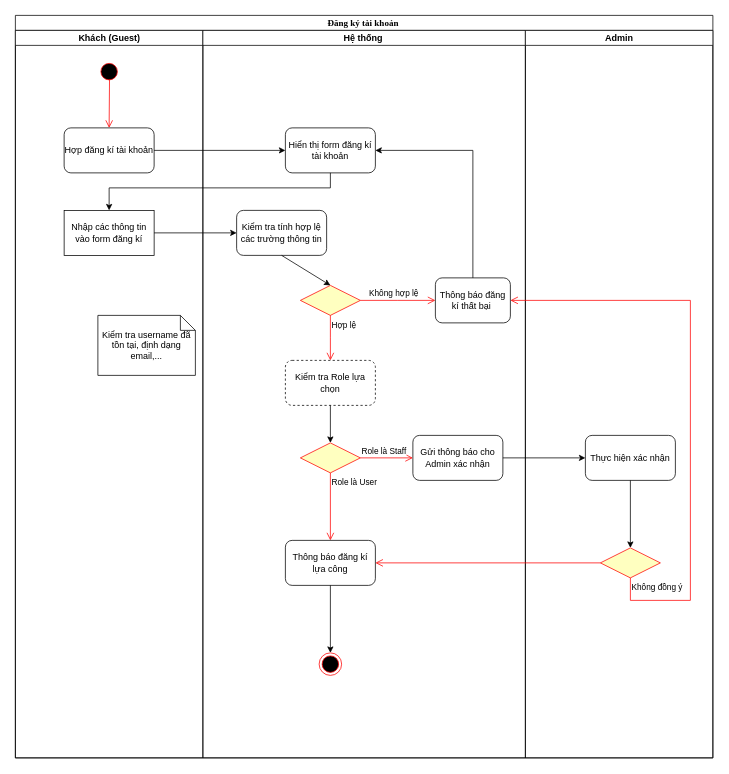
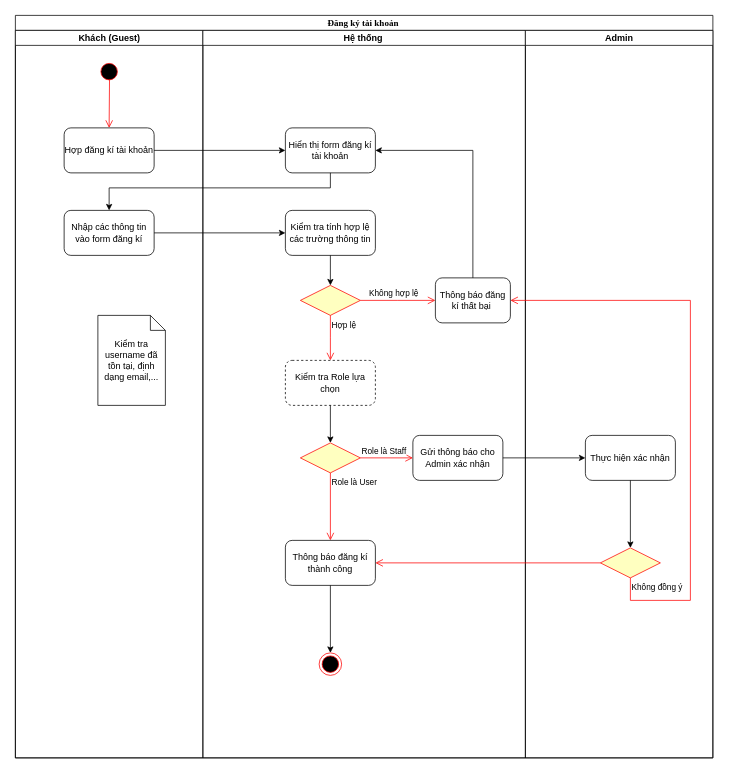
  <mxCell id="0" />
  <mxCell id="1" parent="0" />
  <mxCell id="2" value="Đăng ký tài khoản&amp;nbsp;" style="swimlane;html=1;childLayout=stackLayout;startSize=20;rounded=0;shadow=0;comic=0;labelBackgroundColor=none;strokeWidth=1;fontFamily=Verdana;fontSize=12;align=center;" parent="1" vertex="1"><mxGeometry x="20" y="20" width="930" height="990" as="geometry" /></mxCell>
  <mxCell id="3" value="Khách (Guest)" style="swimlane;html=1;startSize=20;" parent="2" vertex="1"><mxGeometry y="20" width="250" height="970" as="geometry" /></mxCell>
  <mxCell id="4" value="" style="ellipse;html=1;shape=startState;fillColor=#000000;strokeColor=#ff0000;" vertex="1" parent="3"><mxGeometry x="110" y="40" width="30" height="30" as="geometry" /></mxCell>
  <mxCell id="5" value="" style="edgeStyle=orthogonalEdgeStyle;html=1;verticalAlign=bottom;endArrow=open;endSize=8;strokeColor=#ff0000;rounded=0;exitX=0.518;exitY=0.846;exitDx=0;exitDy=0;exitPerimeter=0;" edge="1" source="4" parent="3"><mxGeometry relative="1" as="geometry"><mxPoint x="125" y="130" as="targetPoint" /><mxPoint x="125" y="60" as="sourcePoint" /></mxGeometry></mxCell>
  <mxCell id="6" value="Hợp đăng kí tài khoản" style="rounded=1;whiteSpace=wrap;html=1;" vertex="1" parent="3"><mxGeometry x="65" y="130" width="120" height="60" as="geometry" /></mxCell>
- <mxCell id="7" value="Nhập các thông tin vào form đăng kí" style="whiteSpace=wrap;html=1;rounded=0;" vertex="1" parent="3"><mxGeometry x="65" y="240" width="120" height="60" as="geometry" /></mxCell>
- <mxCell id="8" value="Kiểm tra username đã tồn tại, định dạng email,..." style="shape=note;size=20;whiteSpace=wrap;html=1;" vertex="1" parent="3"><mxGeometry x="110" y="380" width="130" height="80" as="geometry" /></mxCell>
+ <mxCell id="7" value="Nhập các thông tin vào form đăng kí" style="rounded=1;whiteSpace=wrap;html=1;" vertex="1" parent="3"><mxGeometry x="65" y="240" width="120" height="60" as="geometry" /></mxCell>
+ <mxCell id="8" value="Kiểm tra username đã tồn tại, định dạng email,..." style="shape=note;size=20;whiteSpace=wrap;html=1;" vertex="1" parent="3"><mxGeometry x="110" y="380" width="90" height="120" as="geometry" /></mxCell>
  <mxCell id="9" value="Hệ thống&amp;nbsp;" style="swimlane;html=1;startSize=20;" parent="2" vertex="1"><mxGeometry x="250" y="20" width="430" height="970" as="geometry" /></mxCell>
  <mxCell id="10" value="Hiển thị form đăng kí tài khoản" style="rounded=1;whiteSpace=wrap;html=1;" vertex="1" parent="9"><mxGeometry x="110" y="130" width="120" height="60" as="geometry" /></mxCell>
- <mxCell id="11" value="Kiểm tra tính hợp lệ các trường thông tin" style="rounded=1;whiteSpace=wrap;html=1;" vertex="1" parent="9"><mxGeometry x="45" y="240" width="120" height="60" as="geometry" /></mxCell>
+ <mxCell id="11" value="Kiểm tra tính hợp lệ các trường thông tin" style="rounded=1;whiteSpace=wrap;html=1;" vertex="1" parent="9"><mxGeometry x="110" y="240" width="120" height="60" as="geometry" /></mxCell>
  <mxCell id="12" value="" style="rhombus;whiteSpace=wrap;html=1;fontColor=#000000;fillColor=#ffffc0;strokeColor=#ff0000;" vertex="1" parent="9"><mxGeometry x="130" y="340" width="80" height="40" as="geometry" /></mxCell>
  <mxCell id="13" value="Không hợp lệ" style="edgeStyle=orthogonalEdgeStyle;html=1;align=left;verticalAlign=bottom;endArrow=open;endSize=8;strokeColor=#ff0000;rounded=0;" edge="1" source="12" parent="9"><mxGeometry x="-0.801" relative="1" as="geometry"><mxPoint x="310" y="360" as="targetPoint" /><mxPoint as="offset" /></mxGeometry></mxCell>
  <mxCell id="14" value="Hợp lệ" style="edgeStyle=orthogonalEdgeStyle;html=1;align=left;verticalAlign=top;endArrow=open;endSize=8;strokeColor=#ff0000;rounded=0;" edge="1" source="12" parent="9"><mxGeometry x="-1" relative="1" as="geometry"><mxPoint x="170" y="440" as="targetPoint" /></mxGeometry></mxCell>
  <mxCell id="15" value="Thông báo đăng kí thất bại&amp;nbsp;" style="rounded=1;whiteSpace=wrap;html=1;" vertex="1" parent="9"><mxGeometry x="310" y="330" width="100" height="60" as="geometry" /></mxCell>
  <mxCell id="16" value="" style="endArrow=classic;html=1;rounded=0;exitX=0.5;exitY=0;exitDx=0;exitDy=0;entryX=1;entryY=0.5;entryDx=0;entryDy=0;" edge="1" parent="9" source="15" target="10"><mxGeometry width="50" height="50" relative="1" as="geometry"><mxPoint x="280" y="280" as="sourcePoint" /><mxPoint x="330" y="230" as="targetPoint" /><Array as="points"><mxPoint x="360" y="160" /></Array></mxGeometry></mxCell>
  <mxCell id="17" value="" style="endArrow=classic;html=1;rounded=0;exitX=0.5;exitY=1;exitDx=0;exitDy=0;entryX=0.5;entryY=0;entryDx=0;entryDy=0;" edge="1" parent="9" source="11" target="12"><mxGeometry width="50" height="50" relative="1" as="geometry"><mxPoint x="120" y="420" as="sourcePoint" /><mxPoint x="170" y="370" as="targetPoint" /></mxGeometry></mxCell>
  <mxCell id="18" value="Kiểm tra Role lựa chọn" style="rounded=1;whiteSpace=wrap;html=1;dashed=1;" vertex="1" parent="9"><mxGeometry x="110" y="440" width="120" height="60" as="geometry" /></mxCell>
  <mxCell id="19" value="" style="rhombus;whiteSpace=wrap;html=1;fontColor=#000000;fillColor=#ffffc0;strokeColor=#ff0000;" vertex="1" parent="9"><mxGeometry x="130" y="550" width="80" height="40" as="geometry" /></mxCell>
  <mxCell id="20" value="Role là User" style="edgeStyle=orthogonalEdgeStyle;html=1;align=left;verticalAlign=top;endArrow=open;endSize=8;strokeColor=#ff0000;rounded=0;" edge="1" source="19" parent="9" target="23"><mxGeometry x="-1" relative="1" as="geometry"><mxPoint x="170" y="650" as="targetPoint" /></mxGeometry></mxCell>
  <mxCell id="21" value="Gửi thông báo cho Admin xác nhận" style="rounded=1;whiteSpace=wrap;html=1;" vertex="1" parent="9"><mxGeometry x="280.0" y="540" width="120" height="60" as="geometry" /></mxCell>
  <mxCell id="22" value="Role là Staff" style="edgeStyle=orthogonalEdgeStyle;html=1;align=left;verticalAlign=bottom;endArrow=open;endSize=8;strokeColor=#ff0000;rounded=0;" edge="1" source="19" parent="9" target="21"><mxGeometry x="-1" relative="1" as="geometry"><mxPoint x="280" y="570" as="targetPoint" /></mxGeometry></mxCell>
- <mxCell id="23" value="Thông báo đăng kí lựa công" style="rounded=1;whiteSpace=wrap;html=1;" vertex="1" parent="9"><mxGeometry x="110" y="680" width="120" height="60" as="geometry" /></mxCell>
+ <mxCell id="23" value="Thông báo đăng kí thành công" style="rounded=1;whiteSpace=wrap;html=1;" vertex="1" parent="9"><mxGeometry x="110" y="680" width="120" height="60" as="geometry" /></mxCell>
  <mxCell id="24" value="" style="ellipse;html=1;shape=endState;fillColor=#000000;strokeColor=#ff0000;" vertex="1" parent="9"><mxGeometry x="155" y="830" width="30" height="30" as="geometry" /></mxCell>
  <mxCell id="25" value="" style="endArrow=classic;html=1;rounded=0;exitX=0.5;exitY=1;exitDx=0;exitDy=0;entryX=0.5;entryY=0;entryDx=0;entryDy=0;" edge="1" parent="9" source="23" target="24"><mxGeometry width="50" height="50" relative="1" as="geometry"><mxPoint x="60" y="590" as="sourcePoint" /><mxPoint x="110" y="540" as="targetPoint" /></mxGeometry></mxCell>
  <mxCell id="26" value="Admin" style="swimlane;html=1;startSize=20;" parent="2" vertex="1"><mxGeometry x="680" y="20" width="250" height="970" as="geometry" /></mxCell>
  <mxCell id="27" value="Thực hiện xác nhận" style="rounded=1;whiteSpace=wrap;html=1;" vertex="1" parent="26"><mxGeometry x="80" y="540" width="120" height="60" as="geometry" /></mxCell>
  <mxCell id="28" value="" style="rhombus;whiteSpace=wrap;html=1;fontColor=#000000;fillColor=#ffffc0;strokeColor=#ff0000;" vertex="1" parent="26"><mxGeometry x="100" y="690" width="80" height="40" as="geometry" /></mxCell>
  <mxCell id="29" value="" style="endArrow=classic;html=1;rounded=0;exitX=0.5;exitY=1;exitDx=0;exitDy=0;entryX=0.5;entryY=0;entryDx=0;entryDy=0;" edge="1" parent="26" source="27" target="28"><mxGeometry width="50" height="50" relative="1" as="geometry"><mxPoint x="-130" y="670" as="sourcePoint" /><mxPoint x="-80" y="620" as="targetPoint" /></mxGeometry></mxCell>
  <mxCell id="30" value="" style="endArrow=classic;html=1;rounded=0;exitX=0.5;exitY=1;exitDx=0;exitDy=0;entryX=0.5;entryY=0;entryDx=0;entryDy=0;" edge="1" parent="2" source="10" target="7"><mxGeometry width="50" height="50" relative="1" as="geometry"><mxPoint x="310" y="260" as="sourcePoint" /><mxPoint x="360" y="210" as="targetPoint" /><Array as="points"><mxPoint x="420" y="230" /><mxPoint x="125" y="230" /></Array></mxGeometry></mxCell>
  <mxCell id="31" value="" style="endArrow=classic;html=1;rounded=0;exitX=1;exitY=0.5;exitDx=0;exitDy=0;" edge="1" parent="2" source="7" target="11"><mxGeometry width="50" height="50" relative="1" as="geometry"><mxPoint x="230" y="390" as="sourcePoint" /><mxPoint x="360" y="290" as="targetPoint" /></mxGeometry></mxCell>
  <mxCell id="32" value="" style="edgeStyle=orthogonalEdgeStyle;html=1;align=left;verticalAlign=bottom;endArrow=open;endSize=8;strokeColor=#ff0000;rounded=0;entryX=1;entryY=0.5;entryDx=0;entryDy=0;" edge="1" source="28" parent="2" target="23"><mxGeometry x="-1" relative="1" as="geometry"><mxPoint x="690" y="700" as="targetPoint" /></mxGeometry></mxCell>
  <mxCell id="33" value="Không đồng ý" style="edgeStyle=orthogonalEdgeStyle;html=1;align=left;verticalAlign=top;endArrow=open;endSize=8;strokeColor=#ff0000;rounded=0;entryX=1;entryY=0.5;entryDx=0;entryDy=0;" edge="1" source="28" parent="2" target="15"><mxGeometry x="-1" relative="1" as="geometry"><mxPoint x="900" y="460" as="targetPoint" /><Array as="points"><mxPoint x="820" y="780" /><mxPoint x="900" y="780" /><mxPoint x="900" y="380" /></Array></mxGeometry></mxCell>
  <mxCell id="34" value="" style="endArrow=classic;html=1;rounded=0;exitX=1;exitY=0.5;exitDx=0;exitDy=0;" edge="1" parent="1" source="6"><mxGeometry width="50" height="50" relative="1" as="geometry"><mxPoint x="240" y="200" as="sourcePoint" /><mxPoint x="380" y="200" as="targetPoint" /></mxGeometry></mxCell>
  <mxCell id="35" value="" style="endArrow=classic;html=1;rounded=0;exitX=0.5;exitY=1;exitDx=0;exitDy=0;" edge="1" parent="1" source="18"><mxGeometry width="50" height="50" relative="1" as="geometry"><mxPoint x="390" y="600" as="sourcePoint" /><mxPoint x="440" y="590" as="targetPoint" /></mxGeometry></mxCell>
  <mxCell id="36" value="" style="endArrow=classic;html=1;rounded=0;exitX=1;exitY=0.5;exitDx=0;exitDy=0;" edge="1" parent="1" source="21"><mxGeometry width="50" height="50" relative="1" as="geometry"><mxPoint x="570" y="570" as="sourcePoint" /><mxPoint x="780" y="610" as="targetPoint" /></mxGeometry></mxCell>
